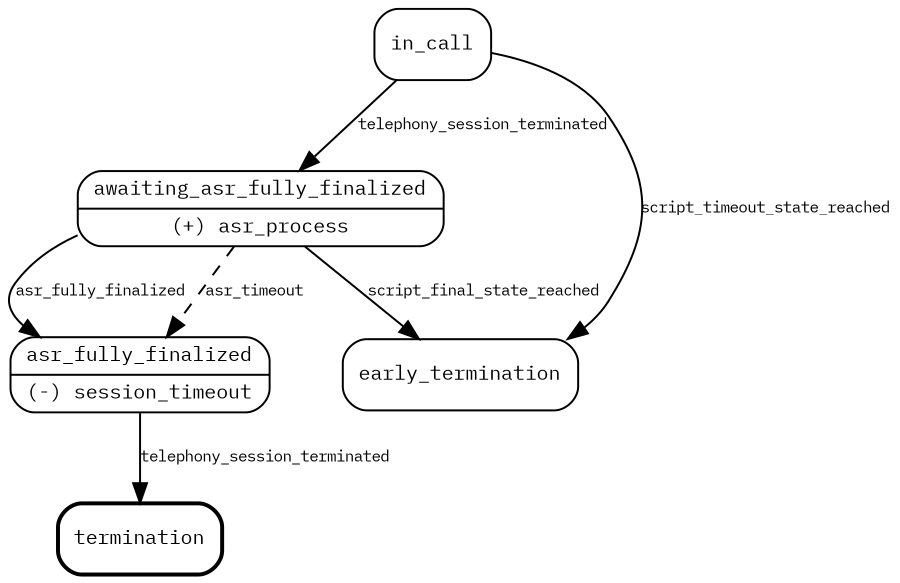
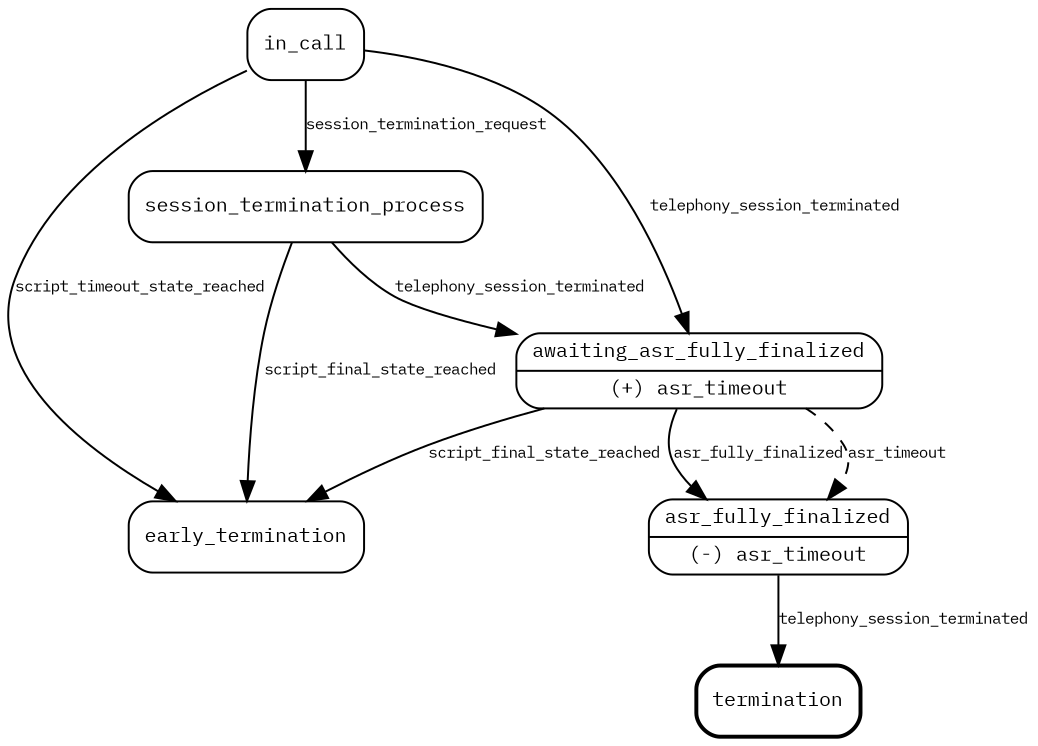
  digraph {
    fontname="IBM Plex Mono"
    node [fontname="IBM Plex Mono" fontsize=10 shape=Mrecord]
    edge [fontname="IBM Plex Mono" fontsize=8]
    n1 [label="{ in_call }"]
-   n3 [label="{ awaiting_asr_fully_finalized | (+) asr_process}"]
+   n2 [label="{ session_termination_process }"]
+   n3 [label="{ awaiting_asr_fully_finalized | (+) asr_timeout}"]
    n4 [label="{ early_termination }"]
-   n5 [label="{ asr_fully_finalized | (-) session_timeout}"]
+   n5 [label="{ asr_fully_finalized | (-) asr_timeout}"]
    n6 [label="{ termination }" style=bold]
+   n1 -> n2 [label=session_termination_request]
    n1 -> n3 [label=telephony_session_terminated]
    n1 -> n4 [label=script_timeout_state_reached]
+   n2 -> n3 [label=telephony_session_terminated]
+   n2 -> n4 [label=script_final_state_reached]
    n3 -> n4 [label=script_final_state_reached]
    n3 -> n5 [label=asr_fully_finalized]
    n3 -> n5 [label=asr_timeout style=dashed]
    n5 -> n6 [label=telephony_session_terminated]
  }
